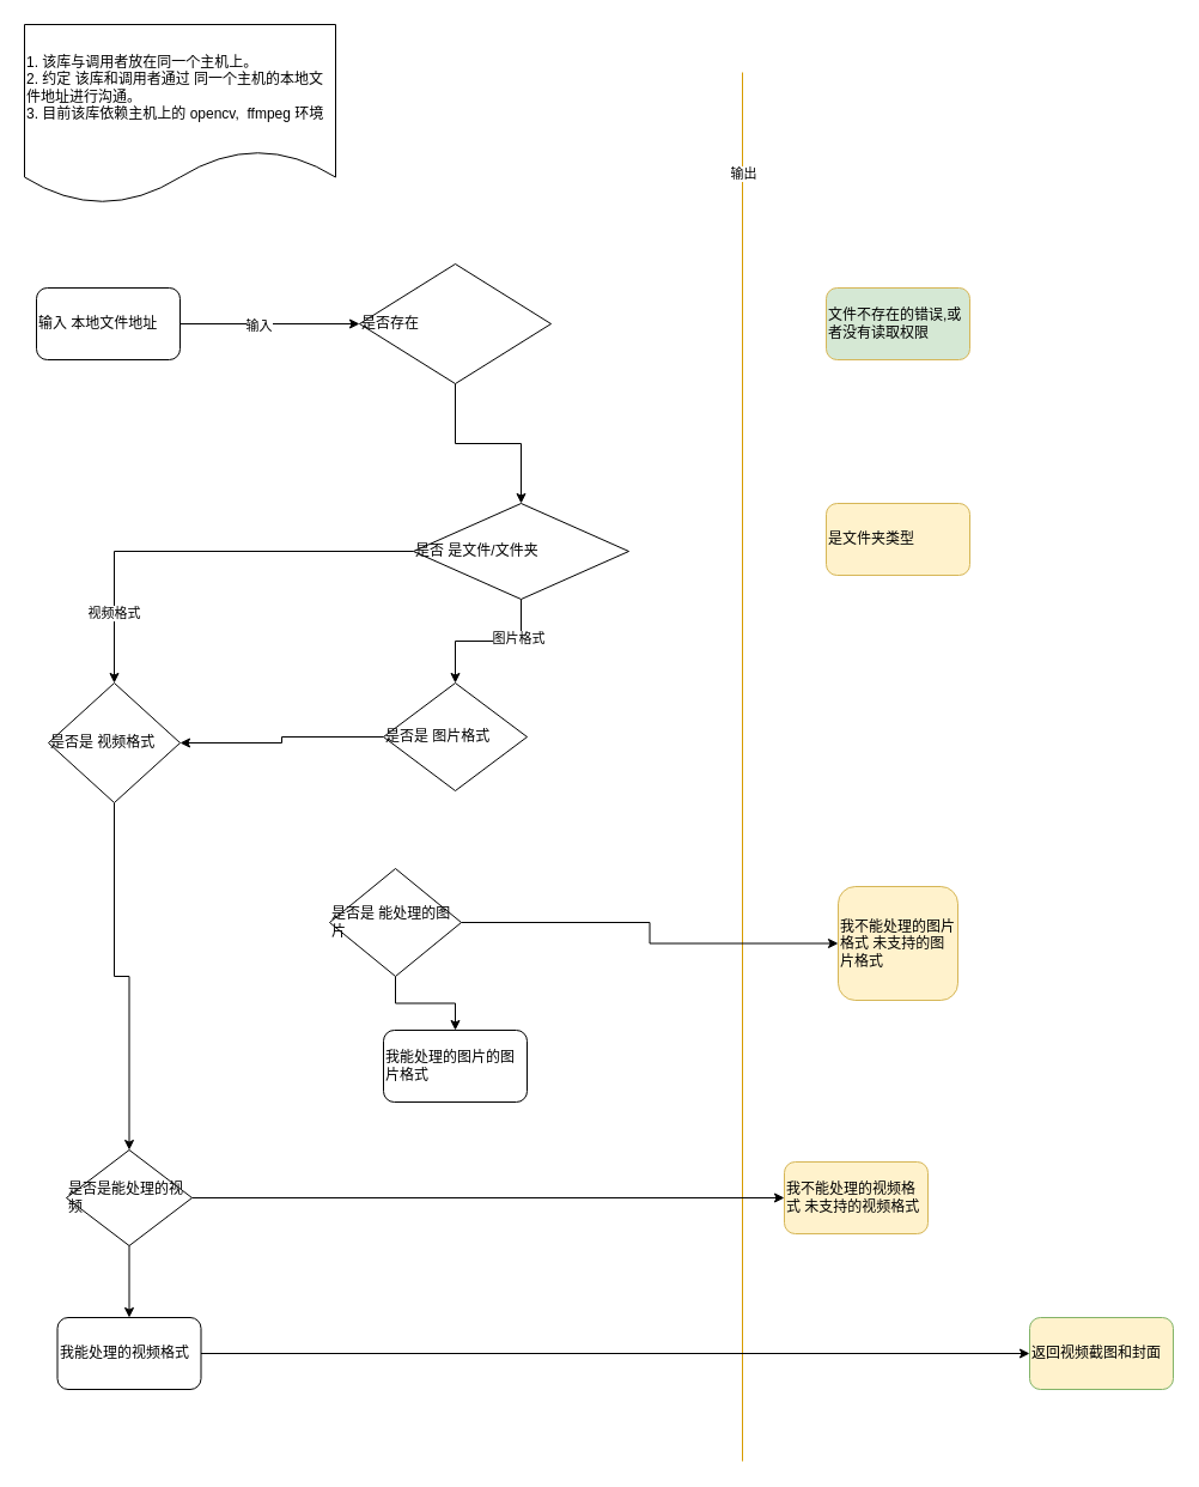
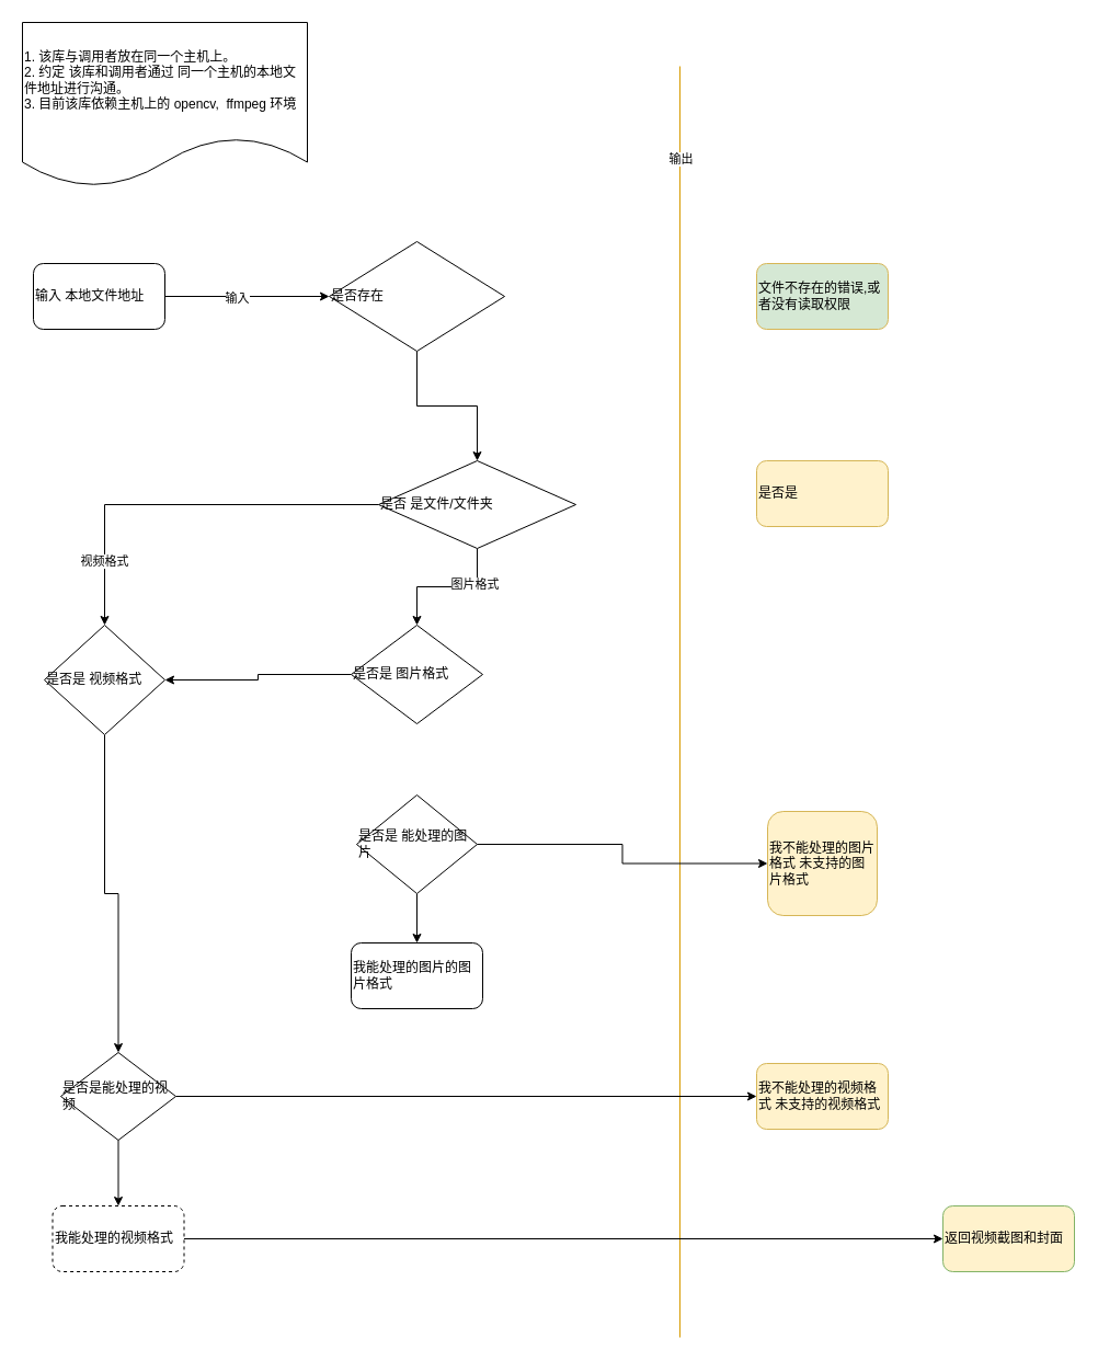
  <mxCell id="0" />
  <mxCell id="1" parent="0" />
  <mxCell id="2" value="&lt;div&gt;&lt;span&gt;1. 该库与调用者放在同一个主机上。&lt;/span&gt;&lt;/div&gt;&lt;div&gt;&lt;span&gt;2. 约定 该库和调用者通过 同一个主机的本地文件地址进行沟通。&lt;/span&gt;&lt;/div&gt;&lt;div&gt;&lt;span&gt;3. 目前该库依赖主机上的 opencv,&amp;nbsp; ffmpeg 环境&amp;nbsp;&lt;/span&gt;&lt;/div&gt;" style="shape=document;whiteSpace=wrap;html=1;boundedLbl=1;align=left;" parent="1" vertex="1"><mxGeometry x="20" y="20" width="260" height="150" as="geometry" /></mxCell>
  <mxCell id="3" value="输入 本地文件地址" style="rounded=1;whiteSpace=wrap;html=1;align=left;" parent="1" vertex="1"><mxGeometry x="30" y="240" width="120" height="60" as="geometry" /></mxCell>
  <mxCell id="4" value="" style="edgeStyle=orthogonalEdgeStyle;rounded=0;orthogonalLoop=1;jettySize=auto;html=1;" parent="1" source="5" target="12" edge="1"><mxGeometry relative="1" as="geometry" /></mxCell>
  <mxCell id="5" value="是否存在" style="rhombus;whiteSpace=wrap;html=1;align=left;" parent="1" vertex="1"><mxGeometry x="300" y="220" width="160" height="100" as="geometry" /></mxCell>
  <mxCell id="6" value="" style="endArrow=classic;html=1;exitX=1;exitY=0.5;exitDx=0;exitDy=0;entryX=0;entryY=0.5;entryDx=0;entryDy=0;" parent="1" source="3" target="5" edge="1"><mxGeometry width="50" height="50" relative="1" as="geometry"><mxPoint x="340" y="380" as="sourcePoint" /><mxPoint x="380" y="490" as="targetPoint" /></mxGeometry></mxCell>
  <mxCell id="7" value="输入" style="edgeLabel;html=1;align=center;verticalAlign=middle;resizable=0;points=[];" parent="6" vertex="1" connectable="0"><mxGeometry x="-0.128" y="-1" relative="1" as="geometry"><mxPoint as="offset" /></mxGeometry></mxCell>
  <mxCell id="8" value="" style="edgeStyle=orthogonalEdgeStyle;rounded=0;orthogonalLoop=1;jettySize=auto;html=1;" parent="1" source="12" target="18" edge="1"><mxGeometry relative="1" as="geometry" /></mxCell>
  <mxCell id="9" value="图片格式" style="edgeLabel;html=1;align=center;verticalAlign=middle;resizable=0;points=[];" parent="8" vertex="1" connectable="0"><mxGeometry x="-0.4" y="-3" relative="1" as="geometry"><mxPoint as="offset" /></mxGeometry></mxCell>
  <mxCell id="10" value="" style="edgeStyle=orthogonalEdgeStyle;rounded=0;orthogonalLoop=1;jettySize=auto;html=1;entryX=0.5;entryY=0;entryDx=0;entryDy=0;" parent="1" source="12" target="25" edge="1"><mxGeometry relative="1" as="geometry" /></mxCell>
  <mxCell id="11" value="视频格式" style="edgeLabel;html=1;align=center;verticalAlign=middle;resizable=0;points=[];" parent="10" vertex="1" connectable="0"><mxGeometry x="0.672" y="-1" relative="1" as="geometry"><mxPoint as="offset" /></mxGeometry></mxCell>
  <mxCell id="12" value="是否 是文件/文件夹" style="rhombus;whiteSpace=wrap;html=1;align=left;" parent="1" vertex="1"><mxGeometry x="345" y="420" width="180" height="80" as="geometry" /></mxCell>
  <mxCell id="13" value="文件不存在的错误,或者没有读取权限" style="rounded=1;whiteSpace=wrap;html=1;align=left;fillColor=#d5e8d4;strokeColor=#d6b656;" parent="1" vertex="1"><mxGeometry x="690" y="240" width="120" height="60" as="geometry" /></mxCell>
- <mxCell id="14" value="是文件夹类型" style="rounded=1;whiteSpace=wrap;html=1;align=left;fillColor=#fff2cc;strokeColor=#d6b656;" parent="1" vertex="1"><mxGeometry x="690" y="420" width="120" height="60" as="geometry" /></mxCell>
+ <mxCell id="14" value="是否是" style="rounded=1;whiteSpace=wrap;html=1;align=left;fillColor=#fff2cc;strokeColor=#d6b656;" parent="1" vertex="1"><mxGeometry x="690" y="420" width="120" height="60" as="geometry" /></mxCell>
  <mxCell id="15" value="" style="endArrow=none;html=1;fillColor=#ffe6cc;strokeColor=#d79b00;" parent="1" edge="1"><mxGeometry width="50" height="50" relative="1" as="geometry"><mxPoint x="620" y="1220" as="sourcePoint" /><mxPoint x="620" y="60" as="targetPoint" /></mxGeometry></mxCell>
  <mxCell id="16" value="输出" style="edgeLabel;html=1;align=center;verticalAlign=middle;resizable=0;points=[];" parent="15" vertex="1" connectable="0"><mxGeometry x="0.908" relative="1" as="geometry"><mxPoint y="31" as="offset" /></mxGeometry></mxCell>
  <mxCell id="17" value="" style="edgeStyle=orthogonalEdgeStyle;rounded=0;orthogonalLoop=1;jettySize=auto;html=1;" parent="1" source="18" target="25" edge="1"><mxGeometry relative="1" as="geometry" /></mxCell>
  <mxCell id="18" value="是否是 图片格式" style="rhombus;whiteSpace=wrap;html=1;align=left;" parent="1" vertex="1"><mxGeometry x="320" y="570" width="120" height="90" as="geometry" /></mxCell>
  <mxCell id="19" value="" style="edgeStyle=orthogonalEdgeStyle;rounded=0;orthogonalLoop=1;jettySize=auto;html=1;" parent="1" source="21" target="22" edge="1"><mxGeometry relative="1" as="geometry" /></mxCell>
  <mxCell id="20" value="" style="edgeStyle=orthogonalEdgeStyle;rounded=0;orthogonalLoop=1;jettySize=auto;html=1;" parent="1" source="21" target="23" edge="1"><mxGeometry relative="1" as="geometry" /></mxCell>
- <mxCell id="21" value="是否是 能处理的图片" style="rhombus;whiteSpace=wrap;html=1;align=left;" parent="1" vertex="1"><mxGeometry x="275" y="725" width="110" height="90" as="geometry" /></mxCell>
+ <mxCell id="21" value="是否是 能处理的图片" style="rhombus;whiteSpace=wrap;html=1;align=left;" parent="1" vertex="1"><mxGeometry x="325" y="725" width="110" height="90" as="geometry" /></mxCell>
  <mxCell id="22" value="我不能处理的图片格式 未支持的图片格式" style="rounded=1;whiteSpace=wrap;html=1;align=left;fillColor=#fff2cc;strokeColor=#d6b656;" parent="1" vertex="1"><mxGeometry x="700" y="740" width="100" height="95" as="geometry" /></mxCell>
  <mxCell id="23" value="我能处理的图片的图片格式" style="rounded=1;whiteSpace=wrap;html=1;align=left;" parent="1" vertex="1"><mxGeometry x="320" y="860" width="120" height="60" as="geometry" /></mxCell>
  <mxCell id="24" value="" style="edgeStyle=orthogonalEdgeStyle;rounded=0;orthogonalLoop=1;jettySize=auto;html=1;" parent="1" source="25" target="28" edge="1"><mxGeometry relative="1" as="geometry" /></mxCell>
  <mxCell id="25" value="是否是 视频格式" style="rhombus;whiteSpace=wrap;html=1;align=left;" parent="1" vertex="1"><mxGeometry x="40" y="570" width="110" height="100" as="geometry" /></mxCell>
  <mxCell id="26" value="" style="edgeStyle=orthogonalEdgeStyle;rounded=0;orthogonalLoop=1;jettySize=auto;html=1;" parent="1" source="28" target="29" edge="1"><mxGeometry relative="1" as="geometry" /></mxCell>
  <mxCell id="27" value="" style="edgeStyle=orthogonalEdgeStyle;rounded=0;orthogonalLoop=1;jettySize=auto;html=1;" parent="1" source="28" target="30" edge="1"><mxGeometry relative="1" as="geometry" /></mxCell>
  <mxCell id="28" value="是否是能处理的视频" style="rhombus;whiteSpace=wrap;html=1;align=left;" parent="1" vertex="1"><mxGeometry x="55" y="960" width="105" height="80" as="geometry" /></mxCell>
- <mxCell id="29" value="我不能处理的视频格式 未支持的视频格式" style="rounded=1;whiteSpace=wrap;html=1;align=left;fillColor=#fff2cc;strokeColor=#d6b656;" parent="1" vertex="1"><mxGeometry x="655" y="970" width="120" height="60" as="geometry" /></mxCell>
- <mxCell id="30" value="我能处理的视频格式" style="rounded=1;whiteSpace=wrap;html=1;align=left;" parent="1" vertex="1"><mxGeometry x="47.5" y="1100" width="120" height="60" as="geometry" /></mxCell>
+ <mxCell id="29" value="我不能处理的视频格式 未支持的视频格式" style="rounded=1;whiteSpace=wrap;html=1;align=left;fillColor=#fff2cc;strokeColor=#d6b656;" parent="1" vertex="1"><mxGeometry x="690" y="970" width="120" height="60" as="geometry" /></mxCell>
+ <mxCell id="30" value="我能处理的视频格式" style="rounded=1;whiteSpace=wrap;html=1;align=left;dashed=1;" parent="1" vertex="1"><mxGeometry x="47.5" y="1100" width="120" height="60" as="geometry" /></mxCell>
  <mxCell id="31" value="返回视频截图和封面" style="rounded=1;whiteSpace=wrap;html=1;align=left;fillColor=#fff2cc;strokeColor=#82b366;" parent="1" vertex="1"><mxGeometry x="860" y="1100" width="120" height="60" as="geometry" /></mxCell>
  <mxCell id="32" value="" style="endArrow=classic;html=1;entryX=0;entryY=0.5;entryDx=0;entryDy=0;exitX=1;exitY=0.5;exitDx=0;exitDy=0;" parent="1" source="30" target="31" edge="1"><mxGeometry width="50" height="50" relative="1" as="geometry"><mxPoint x="380" y="1060" as="sourcePoint" /><mxPoint x="430" y="1010" as="targetPoint" /></mxGeometry></mxCell>
